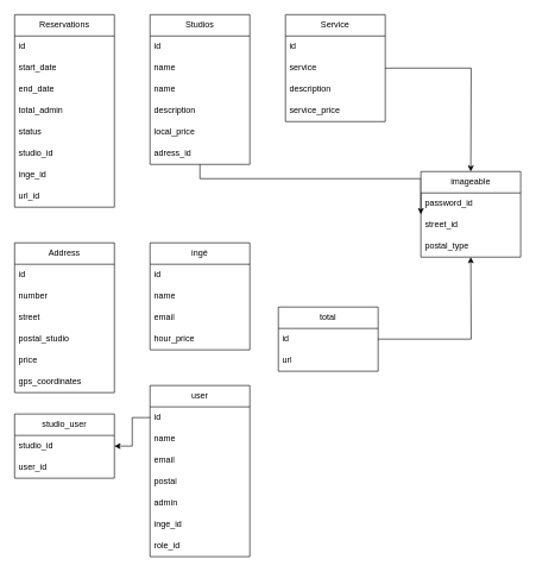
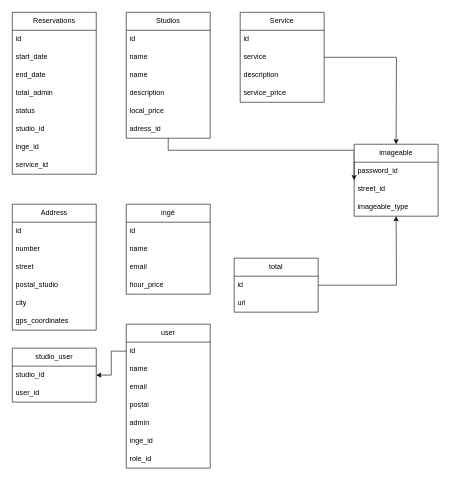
  <mxCell id="0" />
  <mxCell id="1" parent="0" />
  <mxCell id="2" value="Reservations" style="swimlane;fontStyle=0;childLayout=stackLayout;horizontal=1;startSize=30;horizontalStack=0;resizeParent=1;resizeParentMax=0;resizeLast=0;collapsible=1;marginBottom=0;whiteSpace=wrap;html=1;" vertex="1" parent="1"><mxGeometry x="20" y="20" width="140" height="270" as="geometry" /></mxCell>
  <mxCell id="3" value="id" style="text;strokeColor=none;fillColor=none;align=left;verticalAlign=middle;spacingLeft=4;spacingRight=4;overflow=hidden;points=[[0,0.5],[1,0.5]];portConstraint=eastwest;rotatable=0;whiteSpace=wrap;html=1;" vertex="1" parent="2"><mxGeometry y="30" width="140" height="30" as="geometry" /></mxCell>
  <mxCell id="4" value="start_date" style="text;strokeColor=none;fillColor=none;align=left;verticalAlign=middle;spacingLeft=4;spacingRight=4;overflow=hidden;points=[[0,0.5],[1,0.5]];portConstraint=eastwest;rotatable=0;whiteSpace=wrap;html=1;" vertex="1" parent="2"><mxGeometry y="60" width="140" height="30" as="geometry" /></mxCell>
  <mxCell id="5" value="end_date" style="text;strokeColor=none;fillColor=none;align=left;verticalAlign=middle;spacingLeft=4;spacingRight=4;overflow=hidden;points=[[0,0.5],[1,0.5]];portConstraint=eastwest;rotatable=0;whiteSpace=wrap;html=1;" vertex="1" parent="2"><mxGeometry y="90" width="140" height="30" as="geometry" /></mxCell>
  <mxCell id="6" value="total_admin" style="text;strokeColor=none;fillColor=none;align=left;verticalAlign=middle;spacingLeft=4;spacingRight=4;overflow=hidden;points=[[0,0.5],[1,0.5]];portConstraint=eastwest;rotatable=0;whiteSpace=wrap;html=1;" vertex="1" parent="2"><mxGeometry y="120" width="140" height="30" as="geometry" /></mxCell>
  <mxCell id="7" value="status" style="text;strokeColor=none;fillColor=none;align=left;verticalAlign=middle;spacingLeft=4;spacingRight=4;overflow=hidden;points=[[0,0.5],[1,0.5]];portConstraint=eastwest;rotatable=0;whiteSpace=wrap;html=1;" vertex="1" parent="2"><mxGeometry y="150" width="140" height="30" as="geometry" /></mxCell>
  <mxCell id="8" value="studio_id" style="text;strokeColor=none;fillColor=none;align=left;verticalAlign=middle;spacingLeft=4;spacingRight=4;overflow=hidden;points=[[0,0.5],[1,0.5]];portConstraint=eastwest;rotatable=0;whiteSpace=wrap;html=1;" vertex="1" parent="2"><mxGeometry y="180" width="140" height="30" as="geometry" /></mxCell>
  <mxCell id="9" value="inge_id" style="text;strokeColor=none;fillColor=none;align=left;verticalAlign=middle;spacingLeft=4;spacingRight=4;overflow=hidden;points=[[0,0.5],[1,0.5]];portConstraint=eastwest;rotatable=0;whiteSpace=wrap;html=1;" vertex="1" parent="2"><mxGeometry y="210" width="140" height="30" as="geometry" /></mxCell>
- <mxCell id="10" value="url_id" style="text;strokeColor=none;fillColor=none;align=left;verticalAlign=middle;spacingLeft=4;spacingRight=4;overflow=hidden;points=[[0,0.5],[1,0.5]];portConstraint=eastwest;rotatable=0;whiteSpace=wrap;html=1;" vertex="1" parent="2"><mxGeometry y="240" width="140" height="30" as="geometry" /></mxCell>
+ <mxCell id="10" value="service_id" style="text;strokeColor=none;fillColor=none;align=left;verticalAlign=middle;spacingLeft=4;spacingRight=4;overflow=hidden;points=[[0,0.5],[1,0.5]];portConstraint=eastwest;rotatable=0;whiteSpace=wrap;html=1;" vertex="1" parent="2"><mxGeometry y="240" width="140" height="30" as="geometry" /></mxCell>
  <mxCell id="11" style="edgeStyle=orthogonalEdgeStyle;rounded=0;orthogonalLoop=1;jettySize=auto;html=1;" edge="1" parent="1" source="12"><mxGeometry relative="1" as="geometry"><mxPoint x="590" y="300" as="targetPoint" /><Array as="points"><mxPoint x="280" y="250" /><mxPoint x="590" y="250" /></Array></mxGeometry></mxCell>
  <mxCell id="12" value="Studios" style="swimlane;fontStyle=0;childLayout=stackLayout;horizontal=1;startSize=30;horizontalStack=0;resizeParent=1;resizeParentMax=0;resizeLast=0;collapsible=1;marginBottom=0;whiteSpace=wrap;html=1;" vertex="1" parent="1"><mxGeometry x="210" y="20" width="140" height="210" as="geometry" /></mxCell>
  <mxCell id="13" value="id" style="text;strokeColor=none;fillColor=none;align=left;verticalAlign=middle;spacingLeft=4;spacingRight=4;overflow=hidden;points=[[0,0.5],[1,0.5]];portConstraint=eastwest;rotatable=0;whiteSpace=wrap;html=1;" vertex="1" parent="12"><mxGeometry y="30" width="140" height="30" as="geometry" /></mxCell>
  <mxCell id="14" value="name" style="text;strokeColor=none;fillColor=none;align=left;verticalAlign=middle;spacingLeft=4;spacingRight=4;overflow=hidden;points=[[0,0.5],[1,0.5]];portConstraint=eastwest;rotatable=0;whiteSpace=wrap;html=1;" vertex="1" parent="12"><mxGeometry y="60" width="140" height="30" as="geometry" /></mxCell>
  <mxCell id="15" value="name" style="text;strokeColor=none;fillColor=none;align=left;verticalAlign=middle;spacingLeft=4;spacingRight=4;overflow=hidden;points=[[0,0.5],[1,0.5]];portConstraint=eastwest;rotatable=0;whiteSpace=wrap;html=1;" vertex="1" parent="12"><mxGeometry y="90" width="140" height="30" as="geometry" /></mxCell>
  <mxCell id="16" value="description" style="text;strokeColor=none;fillColor=none;align=left;verticalAlign=middle;spacingLeft=4;spacingRight=4;overflow=hidden;points=[[0,0.5],[1,0.5]];portConstraint=eastwest;rotatable=0;whiteSpace=wrap;html=1;" vertex="1" parent="12"><mxGeometry y="120" width="140" height="30" as="geometry" /></mxCell>
  <mxCell id="17" value="local_price" style="text;strokeColor=none;fillColor=none;align=left;verticalAlign=middle;spacingLeft=4;spacingRight=4;overflow=hidden;points=[[0,0.5],[1,0.5]];portConstraint=eastwest;rotatable=0;whiteSpace=wrap;html=1;" vertex="1" parent="12"><mxGeometry y="150" width="140" height="30" as="geometry" /></mxCell>
  <mxCell id="18" value="adress_id" style="text;strokeColor=none;fillColor=none;align=left;verticalAlign=middle;spacingLeft=4;spacingRight=4;overflow=hidden;points=[[0,0.5],[1,0.5]];portConstraint=eastwest;rotatable=0;whiteSpace=wrap;html=1;" vertex="1" parent="12"><mxGeometry y="180" width="140" height="30" as="geometry" /></mxCell>
  <mxCell id="19" value="Address" style="swimlane;fontStyle=0;childLayout=stackLayout;horizontal=1;startSize=30;horizontalStack=0;resizeParent=1;resizeParentMax=0;resizeLast=0;collapsible=1;marginBottom=0;whiteSpace=wrap;html=1;" vertex="1" parent="1"><mxGeometry x="20" y="340" width="140" height="210" as="geometry" /></mxCell>
  <mxCell id="20" value="id" style="text;strokeColor=none;fillColor=none;align=left;verticalAlign=middle;spacingLeft=4;spacingRight=4;overflow=hidden;points=[[0,0.5],[1,0.5]];portConstraint=eastwest;rotatable=0;whiteSpace=wrap;html=1;" vertex="1" parent="19"><mxGeometry y="30" width="140" height="30" as="geometry" /></mxCell>
  <mxCell id="21" value="number" style="text;strokeColor=none;fillColor=none;align=left;verticalAlign=middle;spacingLeft=4;spacingRight=4;overflow=hidden;points=[[0,0.5],[1,0.5]];portConstraint=eastwest;rotatable=0;whiteSpace=wrap;html=1;" vertex="1" parent="19"><mxGeometry y="60" width="140" height="30" as="geometry" /></mxCell>
  <mxCell id="22" value="street&lt;span style=&quot;white-space: pre;&quot;&gt; &lt;/span&gt;" style="text;strokeColor=none;fillColor=none;align=left;verticalAlign=middle;spacingLeft=4;spacingRight=4;overflow=hidden;points=[[0,0.5],[1,0.5]];portConstraint=eastwest;rotatable=0;whiteSpace=wrap;html=1;" vertex="1" parent="19"><mxGeometry y="90" width="140" height="30" as="geometry" /></mxCell>
  <mxCell id="23" value="postal_studio" style="text;strokeColor=none;fillColor=none;align=left;verticalAlign=middle;spacingLeft=4;spacingRight=4;overflow=hidden;points=[[0,0.5],[1,0.5]];portConstraint=eastwest;rotatable=0;whiteSpace=wrap;html=1;" vertex="1" parent="19"><mxGeometry y="120" width="140" height="30" as="geometry" /></mxCell>
- <mxCell id="24" value="price" style="text;strokeColor=none;fillColor=none;align=left;verticalAlign=middle;spacingLeft=4;spacingRight=4;overflow=hidden;points=[[0,0.5],[1,0.5]];portConstraint=eastwest;rotatable=0;whiteSpace=wrap;html=1;" vertex="1" parent="19"><mxGeometry y="150" width="140" height="30" as="geometry" /></mxCell>
+ <mxCell id="24" value="city" style="text;strokeColor=none;fillColor=none;align=left;verticalAlign=middle;spacingLeft=4;spacingRight=4;overflow=hidden;points=[[0,0.5],[1,0.5]];portConstraint=eastwest;rotatable=0;whiteSpace=wrap;html=1;" vertex="1" parent="19"><mxGeometry y="150" width="140" height="30" as="geometry" /></mxCell>
  <mxCell id="25" value="gps_coordinates" style="text;strokeColor=none;fillColor=none;align=left;verticalAlign=middle;spacingLeft=4;spacingRight=4;overflow=hidden;points=[[0,0.5],[1,0.5]];portConstraint=eastwest;rotatable=0;whiteSpace=wrap;html=1;" vertex="1" parent="19"><mxGeometry y="180" width="140" height="30" as="geometry" /></mxCell>
  <mxCell id="26" value="ingé" style="swimlane;fontStyle=0;childLayout=stackLayout;horizontal=1;startSize=30;horizontalStack=0;resizeParent=1;resizeParentMax=0;resizeLast=0;collapsible=1;marginBottom=0;whiteSpace=wrap;html=1;" vertex="1" parent="1"><mxGeometry x="210" y="340" width="140" height="150" as="geometry" /></mxCell>
  <mxCell id="27" value="id" style="text;strokeColor=none;fillColor=none;align=left;verticalAlign=middle;spacingLeft=4;spacingRight=4;overflow=hidden;points=[[0,0.5],[1,0.5]];portConstraint=eastwest;rotatable=0;whiteSpace=wrap;html=1;" vertex="1" parent="26"><mxGeometry y="30" width="140" height="30" as="geometry" /></mxCell>
  <mxCell id="28" value="name" style="text;strokeColor=none;fillColor=none;align=left;verticalAlign=middle;spacingLeft=4;spacingRight=4;overflow=hidden;points=[[0,0.5],[1,0.5]];portConstraint=eastwest;rotatable=0;whiteSpace=wrap;html=1;" vertex="1" parent="26"><mxGeometry y="60" width="140" height="30" as="geometry" /></mxCell>
  <mxCell id="29" value="email" style="text;strokeColor=none;fillColor=none;align=left;verticalAlign=middle;spacingLeft=4;spacingRight=4;overflow=hidden;points=[[0,0.5],[1,0.5]];portConstraint=eastwest;rotatable=0;whiteSpace=wrap;html=1;" vertex="1" parent="26"><mxGeometry y="90" width="140" height="30" as="geometry" /></mxCell>
  <mxCell id="30" value="hour_price" style="text;strokeColor=none;fillColor=none;align=left;verticalAlign=middle;spacingLeft=4;spacingRight=4;overflow=hidden;points=[[0,0.5],[1,0.5]];portConstraint=eastwest;rotatable=0;whiteSpace=wrap;html=1;" vertex="1" parent="26"><mxGeometry y="120" width="140" height="30" as="geometry" /></mxCell>
  <mxCell id="31" style="edgeStyle=orthogonalEdgeStyle;rounded=0;orthogonalLoop=1;jettySize=auto;html=1;" edge="1" parent="1" source="32"><mxGeometry relative="1" as="geometry"><mxPoint x="660" y="240" as="targetPoint" /></mxGeometry></mxCell>
  <mxCell id="32" value="Service" style="swimlane;fontStyle=0;childLayout=stackLayout;horizontal=1;startSize=30;horizontalStack=0;resizeParent=1;resizeParentMax=0;resizeLast=0;collapsible=1;marginBottom=0;whiteSpace=wrap;html=1;" vertex="1" parent="1"><mxGeometry x="400" y="20" width="140" height="150" as="geometry" /></mxCell>
  <mxCell id="33" value="id" style="text;strokeColor=none;fillColor=none;align=left;verticalAlign=middle;spacingLeft=4;spacingRight=4;overflow=hidden;points=[[0,0.5],[1,0.5]];portConstraint=eastwest;rotatable=0;whiteSpace=wrap;html=1;" vertex="1" parent="32"><mxGeometry y="30" width="140" height="30" as="geometry" /></mxCell>
  <mxCell id="34" value="service" style="text;strokeColor=none;fillColor=none;align=left;verticalAlign=middle;spacingLeft=4;spacingRight=4;overflow=hidden;points=[[0,0.5],[1,0.5]];portConstraint=eastwest;rotatable=0;whiteSpace=wrap;html=1;" vertex="1" parent="32"><mxGeometry y="60" width="140" height="30" as="geometry" /></mxCell>
  <mxCell id="35" value="description" style="text;strokeColor=none;fillColor=none;align=left;verticalAlign=middle;spacingLeft=4;spacingRight=4;overflow=hidden;points=[[0,0.5],[1,0.5]];portConstraint=eastwest;rotatable=0;whiteSpace=wrap;html=1;" vertex="1" parent="32"><mxGeometry y="90" width="140" height="30" as="geometry" /></mxCell>
  <mxCell id="36" value="service_price" style="text;strokeColor=none;fillColor=none;align=left;verticalAlign=middle;spacingLeft=4;spacingRight=4;overflow=hidden;points=[[0,0.5],[1,0.5]];portConstraint=eastwest;rotatable=0;whiteSpace=wrap;html=1;" vertex="1" parent="32"><mxGeometry y="120" width="140" height="30" as="geometry" /></mxCell>
  <mxCell id="37" style="edgeStyle=orthogonalEdgeStyle;rounded=0;orthogonalLoop=1;jettySize=auto;html=1;" edge="1" parent="1" source="38"><mxGeometry relative="1" as="geometry"><mxPoint x="660" y="360" as="targetPoint" /></mxGeometry></mxCell>
  <mxCell id="38" value="total" style="swimlane;fontStyle=0;childLayout=stackLayout;horizontal=1;startSize=30;horizontalStack=0;resizeParent=1;resizeParentMax=0;resizeLast=0;collapsible=1;marginBottom=0;whiteSpace=wrap;html=1;" vertex="1" parent="1"><mxGeometry x="390" y="430" width="140" height="90" as="geometry" /></mxCell>
  <mxCell id="39" value="id" style="text;strokeColor=none;fillColor=none;align=left;verticalAlign=middle;spacingLeft=4;spacingRight=4;overflow=hidden;points=[[0,0.5],[1,0.5]];portConstraint=eastwest;rotatable=0;whiteSpace=wrap;html=1;" vertex="1" parent="38"><mxGeometry y="30" width="140" height="30" as="geometry" /></mxCell>
  <mxCell id="40" value="url" style="text;strokeColor=none;fillColor=none;align=left;verticalAlign=middle;spacingLeft=4;spacingRight=4;overflow=hidden;points=[[0,0.5],[1,0.5]];portConstraint=eastwest;rotatable=0;whiteSpace=wrap;html=1;" vertex="1" parent="38"><mxGeometry y="60" width="140" height="30" as="geometry" /></mxCell>
  <mxCell id="41" value="imageable" style="swimlane;fontStyle=0;childLayout=stackLayout;horizontal=1;startSize=30;horizontalStack=0;resizeParent=1;resizeParentMax=0;resizeLast=0;collapsible=1;marginBottom=0;whiteSpace=wrap;html=1;" vertex="1" parent="1"><mxGeometry x="590" y="240" width="140" height="120" as="geometry" /></mxCell>
  <mxCell id="42" value="password_id" style="text;strokeColor=none;fillColor=none;align=left;verticalAlign=middle;spacingLeft=4;spacingRight=4;overflow=hidden;points=[[0,0.5],[1,0.5]];portConstraint=eastwest;rotatable=0;whiteSpace=wrap;html=1;" vertex="1" parent="41"><mxGeometry y="30" width="140" height="30" as="geometry" /></mxCell>
  <mxCell id="43" value="street_id" style="text;strokeColor=none;fillColor=none;align=left;verticalAlign=middle;spacingLeft=4;spacingRight=4;overflow=hidden;points=[[0,0.5],[1,0.5]];portConstraint=eastwest;rotatable=0;whiteSpace=wrap;html=1;" vertex="1" parent="41"><mxGeometry y="60" width="140" height="30" as="geometry" /></mxCell>
- <mxCell id="44" value="postal_type" style="text;strokeColor=none;fillColor=none;align=left;verticalAlign=middle;spacingLeft=4;spacingRight=4;overflow=hidden;points=[[0,0.5],[1,0.5]];portConstraint=eastwest;rotatable=0;whiteSpace=wrap;html=1;" vertex="1" parent="41"><mxGeometry y="90" width="140" height="30" as="geometry" /></mxCell>
+ <mxCell id="44" value="imageable_type" style="text;strokeColor=none;fillColor=none;align=left;verticalAlign=middle;spacingLeft=4;spacingRight=4;overflow=hidden;points=[[0,0.5],[1,0.5]];portConstraint=eastwest;rotatable=0;whiteSpace=wrap;html=1;" vertex="1" parent="41"><mxGeometry y="90" width="140" height="30" as="geometry" /></mxCell>
  <mxCell id="45" value="user" style="swimlane;fontStyle=0;childLayout=stackLayout;horizontal=1;startSize=30;horizontalStack=0;resizeParent=1;resizeParentMax=0;resizeLast=0;collapsible=1;marginBottom=0;whiteSpace=wrap;html=1;" vertex="1" parent="1"><mxGeometry x="210" y="540" width="140" height="240" as="geometry" /></mxCell>
  <mxCell id="46" value="id" style="text;strokeColor=none;fillColor=none;align=left;verticalAlign=middle;spacingLeft=4;spacingRight=4;overflow=hidden;points=[[0,0.5],[1,0.5]];portConstraint=eastwest;rotatable=0;whiteSpace=wrap;html=1;" vertex="1" parent="45"><mxGeometry y="30" width="140" height="30" as="geometry" /></mxCell>
  <mxCell id="47" value="name" style="text;strokeColor=none;fillColor=none;align=left;verticalAlign=middle;spacingLeft=4;spacingRight=4;overflow=hidden;points=[[0,0.5],[1,0.5]];portConstraint=eastwest;rotatable=0;whiteSpace=wrap;html=1;" vertex="1" parent="45"><mxGeometry y="60" width="140" height="30" as="geometry" /></mxCell>
  <mxCell id="48" value="email" style="text;strokeColor=none;fillColor=none;align=left;verticalAlign=middle;spacingLeft=4;spacingRight=4;overflow=hidden;points=[[0,0.5],[1,0.5]];portConstraint=eastwest;rotatable=0;whiteSpace=wrap;html=1;" vertex="1" parent="45"><mxGeometry y="90" width="140" height="30" as="geometry" /></mxCell>
  <mxCell id="49" value="postal" style="text;strokeColor=none;fillColor=none;align=left;verticalAlign=middle;spacingLeft=4;spacingRight=4;overflow=hidden;points=[[0,0.5],[1,0.5]];portConstraint=eastwest;rotatable=0;whiteSpace=wrap;html=1;" vertex="1" parent="45"><mxGeometry y="120" width="140" height="30" as="geometry" /></mxCell>
  <mxCell id="50" value="admin" style="text;strokeColor=none;fillColor=none;align=left;verticalAlign=middle;spacingLeft=4;spacingRight=4;overflow=hidden;points=[[0,0.5],[1,0.5]];portConstraint=eastwest;rotatable=0;whiteSpace=wrap;html=1;" vertex="1" parent="45"><mxGeometry y="150" width="140" height="30" as="geometry" /></mxCell>
  <mxCell id="51" value="inge_id" style="text;strokeColor=none;fillColor=none;align=left;verticalAlign=middle;spacingLeft=4;spacingRight=4;overflow=hidden;points=[[0,0.5],[1,0.5]];portConstraint=eastwest;rotatable=0;whiteSpace=wrap;html=1;" vertex="1" parent="45"><mxGeometry y="180" width="140" height="30" as="geometry" /></mxCell>
  <mxCell id="52" value="role_id" style="text;strokeColor=none;fillColor=none;align=left;verticalAlign=middle;spacingLeft=4;spacingRight=4;overflow=hidden;points=[[0,0.5],[1,0.5]];portConstraint=eastwest;rotatable=0;whiteSpace=wrap;html=1;" vertex="1" parent="45"><mxGeometry y="210" width="140" height="30" as="geometry" /></mxCell>
  <mxCell id="53" value="studio_user" style="swimlane;fontStyle=0;childLayout=stackLayout;horizontal=1;startSize=30;horizontalStack=0;resizeParent=1;resizeParentMax=0;resizeLast=0;collapsible=1;marginBottom=0;whiteSpace=wrap;html=1;" vertex="1" parent="1"><mxGeometry x="20" y="580" width="140" height="90" as="geometry" /></mxCell>
  <mxCell id="54" value="studio_id" style="text;strokeColor=none;fillColor=none;align=left;verticalAlign=middle;spacingLeft=4;spacingRight=4;overflow=hidden;points=[[0,0.5],[1,0.5]];portConstraint=eastwest;rotatable=0;whiteSpace=wrap;html=1;" vertex="1" parent="53"><mxGeometry y="30" width="140" height="30" as="geometry" /></mxCell>
  <mxCell id="55" value="user_id" style="text;strokeColor=none;fillColor=none;align=left;verticalAlign=middle;spacingLeft=4;spacingRight=4;overflow=hidden;points=[[0,0.5],[1,0.5]];portConstraint=eastwest;rotatable=0;whiteSpace=wrap;html=1;" vertex="1" parent="53"><mxGeometry y="60" width="140" height="30" as="geometry" /></mxCell>
  <mxCell id="56" value="" style="edgeStyle=orthogonalEdgeStyle;rounded=0;orthogonalLoop=1;jettySize=auto;html=1;" edge="1" parent="1" source="46" target="54"><mxGeometry relative="1" as="geometry" /></mxCell>
